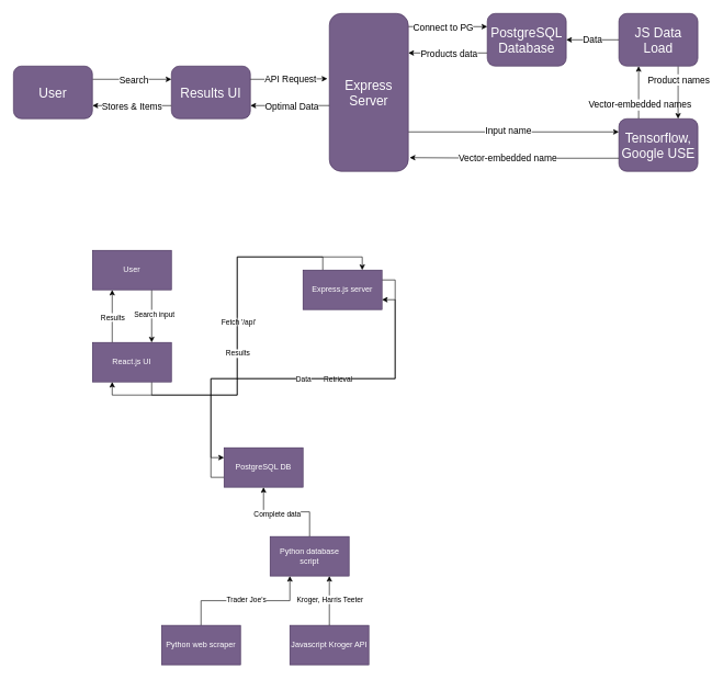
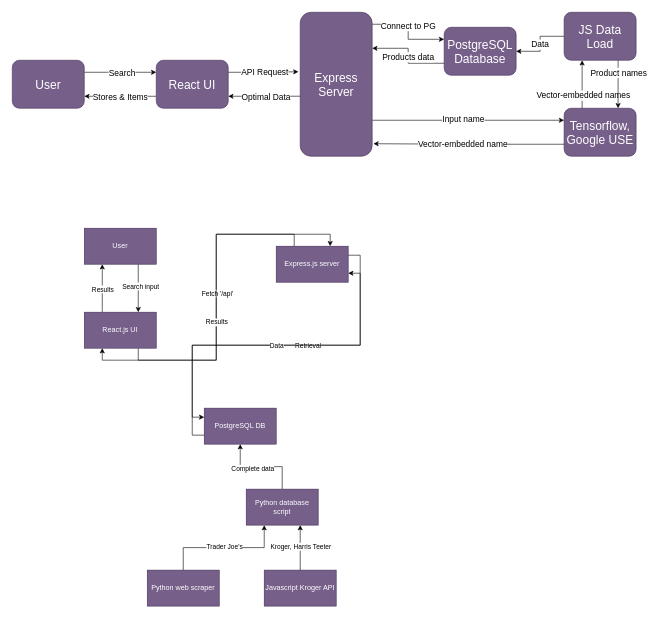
  <mxCell id="0" />
  <mxCell id="1" parent="0" />
  <mxCell id="2" style="edgeStyle=orthogonalEdgeStyle;rounded=0;orthogonalLoop=1;jettySize=auto;html=1;exitX=0.75;exitY=1;exitDx=0;exitDy=0;entryX=0.75;entryY=0;entryDx=0;entryDy=0;" edge="1" parent="1" source="4" target="9"><mxGeometry relative="1" as="geometry" /></mxCell>
  <mxCell id="3" value="Search input" style="edgeLabel;html=1;align=center;verticalAlign=middle;resizable=0;points=[];" vertex="1" connectable="0" parent="2"><mxGeometry x="-0.1" y="3" relative="1" as="geometry"><mxPoint as="offset" /></mxGeometry></mxCell>
  <mxCell id="4" value="User" style="whiteSpace=wrap;html=1;fillColor=#76608a;fontColor=#ffffff;strokeColor=#432D57;" vertex="1" parent="1"><mxGeometry x="140" y="380" width="120" height="60" as="geometry" /></mxCell>
  <mxCell id="5" style="edgeStyle=orthogonalEdgeStyle;rounded=0;orthogonalLoop=1;jettySize=auto;html=1;exitX=0.25;exitY=0;exitDx=0;exitDy=0;entryX=0.25;entryY=1;entryDx=0;entryDy=0;" edge="1" parent="1" source="9" target="4"><mxGeometry relative="1" as="geometry" /></mxCell>
  <mxCell id="6" value="Results" style="edgeLabel;html=1;align=center;verticalAlign=middle;resizable=0;points=[];" vertex="1" connectable="0" parent="5"><mxGeometry x="-0.025" relative="1" as="geometry"><mxPoint as="offset" /></mxGeometry></mxCell>
  <mxCell id="7" style="edgeStyle=orthogonalEdgeStyle;rounded=0;orthogonalLoop=1;jettySize=auto;html=1;exitX=0.75;exitY=1;exitDx=0;exitDy=0;entryX=0.75;entryY=0;entryDx=0;entryDy=0;" edge="1" parent="1" source="9" target="14"><mxGeometry relative="1" as="geometry" /></mxCell>
  <mxCell id="8" value="Fetch '/api'" style="edgeLabel;html=1;align=center;verticalAlign=middle;resizable=0;points=[];" vertex="1" connectable="0" parent="7"><mxGeometry x="-0.08" y="-1" relative="1" as="geometry"><mxPoint as="offset" /></mxGeometry></mxCell>
  <mxCell id="9" value="React.js UI" style="whiteSpace=wrap;html=1;fillColor=#76608a;fontColor=#ffffff;strokeColor=#432D57;" vertex="1" parent="1"><mxGeometry x="140" y="520" width="120" height="60" as="geometry" /></mxCell>
  <mxCell id="10" style="edgeStyle=orthogonalEdgeStyle;rounded=0;orthogonalLoop=1;jettySize=auto;html=1;exitX=0.25;exitY=0;exitDx=0;exitDy=0;entryX=0.25;entryY=1;entryDx=0;entryDy=0;" edge="1" parent="1" source="14" target="9"><mxGeometry relative="1" as="geometry" /></mxCell>
  <mxCell id="11" value="Results" style="edgeLabel;html=1;align=center;verticalAlign=middle;resizable=0;points=[];" vertex="1" connectable="0" parent="10"><mxGeometry x="0.04" relative="1" as="geometry"><mxPoint as="offset" /></mxGeometry></mxCell>
  <mxCell id="12" style="edgeStyle=orthogonalEdgeStyle;rounded=0;orthogonalLoop=1;jettySize=auto;html=1;exitX=1;exitY=0.25;exitDx=0;exitDy=0;entryX=0;entryY=0.25;entryDx=0;entryDy=0;" edge="1" parent="1" source="14" target="17"><mxGeometry relative="1" as="geometry" /></mxCell>
  <mxCell id="13" value="Retrieval" style="edgeLabel;html=1;align=center;verticalAlign=middle;resizable=0;points=[];" vertex="1" connectable="0" parent="12"><mxGeometry x="-0.125" y="1" relative="1" as="geometry"><mxPoint as="offset" /></mxGeometry></mxCell>
  <mxCell id="14" value="Express.js server" style="whiteSpace=wrap;html=1;fillColor=#76608a;fontColor=#ffffff;strokeColor=#432D57;" vertex="1" parent="1"><mxGeometry x="460" y="410" width="120" height="60" as="geometry" /></mxCell>
  <mxCell id="15" style="edgeStyle=orthogonalEdgeStyle;rounded=0;orthogonalLoop=1;jettySize=auto;html=1;exitX=0;exitY=0.75;exitDx=0;exitDy=0;entryX=1;entryY=0.75;entryDx=0;entryDy=0;" edge="1" parent="1" source="17" target="14"><mxGeometry relative="1" as="geometry" /></mxCell>
  <mxCell id="16" value="Data" style="edgeLabel;html=1;align=center;verticalAlign=middle;resizable=0;points=[];" vertex="1" connectable="0" parent="15"><mxGeometry x="0.05" relative="1" as="geometry"><mxPoint as="offset" /></mxGeometry></mxCell>
  <mxCell id="17" value="PostgreSQL DB" style="whiteSpace=wrap;html=1;fillColor=#76608a;fontColor=#ffffff;strokeColor=#432D57;" vertex="1" parent="1"><mxGeometry x="340" y="680" width="120" height="60" as="geometry" /></mxCell>
  <mxCell id="18" style="edgeStyle=orthogonalEdgeStyle;rounded=0;orthogonalLoop=1;jettySize=auto;html=1;exitX=0.5;exitY=0;exitDx=0;exitDy=0;entryX=0.25;entryY=1;entryDx=0;entryDy=0;" edge="1" parent="1" source="20" target="25"><mxGeometry relative="1" as="geometry" /></mxCell>
  <mxCell id="19" value="Trader Joe's" style="edgeLabel;html=1;align=center;verticalAlign=middle;resizable=0;points=[];" vertex="1" connectable="0" parent="18"><mxGeometry x="0.007" y="1" relative="1" as="geometry"><mxPoint as="offset" /></mxGeometry></mxCell>
  <mxCell id="20" value="Python web scraper" style="whiteSpace=wrap;html=1;fillColor=#76608a;fontColor=#ffffff;strokeColor=#432D57;" vertex="1" parent="1"><mxGeometry x="245" y="950" width="120" height="60" as="geometry" /></mxCell>
  <mxCell id="21" style="edgeStyle=orthogonalEdgeStyle;rounded=0;orthogonalLoop=1;jettySize=auto;html=1;exitX=0.5;exitY=1;exitDx=0;exitDy=0;" edge="1" parent="1" source="20" target="20"><mxGeometry relative="1" as="geometry" /></mxCell>
  <mxCell id="22" value="Javascript Kroger API" style="whiteSpace=wrap;html=1;fillColor=#76608a;fontColor=#ffffff;strokeColor=#432D57;" vertex="1" parent="1"><mxGeometry x="440" y="950" width="120" height="60" as="geometry" /></mxCell>
  <mxCell id="23" style="edgeStyle=orthogonalEdgeStyle;rounded=0;orthogonalLoop=1;jettySize=auto;html=1;exitX=0.5;exitY=0;exitDx=0;exitDy=0;entryX=0.5;entryY=1;entryDx=0;entryDy=0;" edge="1" parent="1" source="25" target="17"><mxGeometry relative="1" as="geometry" /></mxCell>
  <mxCell id="24" value="Complete data" style="edgeLabel;html=1;align=center;verticalAlign=middle;resizable=0;points=[];" vertex="1" connectable="0" parent="23"><mxGeometry x="0.2" y="3" relative="1" as="geometry"><mxPoint as="offset" /></mxGeometry></mxCell>
  <mxCell id="25" value="Python database script" style="whiteSpace=wrap;html=1;fillColor=#76608a;fontColor=#ffffff;strokeColor=#432D57;" vertex="1" parent="1"><mxGeometry x="410" y="815" width="120" height="60" as="geometry" /></mxCell>
  <mxCell id="26" style="edgeStyle=orthogonalEdgeStyle;rounded=0;orthogonalLoop=1;jettySize=auto;html=1;exitX=0.5;exitY=0;exitDx=0;exitDy=0;entryX=0.75;entryY=1;entryDx=0;entryDy=0;" edge="1" parent="1" source="22" target="25"><mxGeometry relative="1" as="geometry" /></mxCell>
  <mxCell id="27" value="Kroger, Harris Teeter" style="edgeLabel;html=1;align=center;verticalAlign=middle;resizable=0;points=[];" vertex="1" connectable="0" parent="26"><mxGeometry x="0.057" relative="1" as="geometry"><mxPoint as="offset" /></mxGeometry></mxCell>
  <mxCell id="28" style="edgeStyle=orthogonalEdgeStyle;rounded=0;orthogonalLoop=1;jettySize=auto;html=1;exitX=1;exitY=0.25;exitDx=0;exitDy=0;entryX=0;entryY=0.25;entryDx=0;entryDy=0;" edge="1" parent="1" source="32" target="35"><mxGeometry relative="1" as="geometry" /></mxCell>
  <mxCell id="29" value="&lt;font style=&quot;font-size: 14px;&quot;&gt;Search&lt;/font&gt;" style="edgeLabel;html=1;align=center;verticalAlign=middle;resizable=0;points=[];" vertex="1" connectable="0" parent="28"><mxGeometry x="0.033" relative="1" as="geometry"><mxPoint as="offset" /></mxGeometry></mxCell>
  <mxCell id="30" style="edgeStyle=orthogonalEdgeStyle;rounded=0;orthogonalLoop=1;jettySize=auto;html=1;entryX=0;entryY=0.25;entryDx=0;entryDy=0;exitX=1;exitY=0.083;exitDx=0;exitDy=0;exitPerimeter=0;" edge="1" parent="1" source="38" target="41"><mxGeometry relative="1" as="geometry"><mxPoint x="110" y="10" as="targetPoint" /><mxPoint x="624" y="40" as="sourcePoint" /></mxGeometry></mxCell>
  <mxCell id="31" value="&lt;font style=&quot;font-size: 14px;&quot;&gt;Connect to PG&lt;/font&gt;" style="edgeLabel;html=1;align=center;verticalAlign=middle;resizable=0;points=[];" vertex="1" connectable="0" parent="30"><mxGeometry x="-0.134" y="-1" relative="1" as="geometry"><mxPoint as="offset" /></mxGeometry></mxCell>
  <mxCell id="32" value="&lt;font style=&quot;font-size: 20px;&quot;&gt;User&lt;/font&gt;" style="whiteSpace=wrap;html=1;fillColor=#76608a;fontColor=#ffffff;strokeColor=#432D57;rounded=1;" vertex="1" parent="1"><mxGeometry x="20" y="100" width="120" height="80" as="geometry" /></mxCell>
  <mxCell id="33" style="edgeStyle=orthogonalEdgeStyle;rounded=0;orthogonalLoop=1;jettySize=auto;html=1;exitX=0;exitY=0.75;exitDx=0;exitDy=0;entryX=1;entryY=0.75;entryDx=0;entryDy=0;" edge="1" parent="1" source="35" target="32"><mxGeometry relative="1" as="geometry" /></mxCell>
  <mxCell id="34" value="&lt;font style=&quot;font-size: 14px;&quot;&gt;Stores &amp;amp; Items&lt;/font&gt;" style="edgeLabel;html=1;align=center;verticalAlign=middle;resizable=0;points=[];" vertex="1" connectable="0" parent="33"><mxGeometry x="0.017" relative="1" as="geometry"><mxPoint as="offset" /></mxGeometry></mxCell>
- <mxCell id="35" value="&lt;font style=&quot;font-size: 20px;&quot;&gt;Results UI&lt;/font&gt;" style="whiteSpace=wrap;html=1;fillColor=#76608a;fontColor=#ffffff;strokeColor=#432D57;rounded=1;" vertex="1" parent="1"><mxGeometry x="260" y="100" width="120" height="80" as="geometry" /></mxCell>
+ <mxCell id="35" value="&lt;font style=&quot;font-size: 20px;&quot;&gt;React UI&lt;/font&gt;" style="whiteSpace=wrap;html=1;fillColor=#76608a;fontColor=#ffffff;strokeColor=#432D57;rounded=1;" vertex="1" parent="1"><mxGeometry x="260" y="100" width="120" height="80" as="geometry" /></mxCell>
  <mxCell id="36" style="edgeStyle=orthogonalEdgeStyle;rounded=0;orthogonalLoop=1;jettySize=auto;html=1;exitX=1;exitY=0.75;exitDx=0;exitDy=0;entryX=0;entryY=0.25;entryDx=0;entryDy=0;" edge="1" parent="1" source="38" target="44"><mxGeometry relative="1" as="geometry" /></mxCell>
  <mxCell id="37" value="&lt;font style=&quot;font-size: 14px;&quot;&gt;Input name&lt;/font&gt;" style="edgeLabel;html=1;align=center;verticalAlign=middle;resizable=0;points=[];" vertex="1" connectable="0" parent="36"><mxGeometry x="-0.056" y="2" relative="1" as="geometry"><mxPoint as="offset" /></mxGeometry></mxCell>
  <mxCell id="38" value="&lt;font style=&quot;font-size: 20px;&quot;&gt;Express Server&lt;/font&gt;" style="whiteSpace=wrap;html=1;fillColor=#76608a;fontColor=#ffffff;strokeColor=#432D57;rounded=1;" vertex="1" parent="1"><mxGeometry x="500" y="20" width="120" height="240" as="geometry" /></mxCell>
  <mxCell id="39" style="edgeStyle=orthogonalEdgeStyle;rounded=0;orthogonalLoop=1;jettySize=auto;html=1;exitX=0;exitY=0.75;exitDx=0;exitDy=0;entryX=1;entryY=0.25;entryDx=0;entryDy=0;" edge="1" parent="1" source="41" target="38"><mxGeometry relative="1" as="geometry" /></mxCell>
  <mxCell id="40" value="&lt;span style=&quot;font-size: 14px;&quot;&gt;Products data&lt;/span&gt;" style="edgeLabel;html=1;align=center;verticalAlign=middle;resizable=0;points=[];" vertex="1" connectable="0" parent="39"><mxGeometry x="-0.017" y="1" relative="1" as="geometry"><mxPoint as="offset" /></mxGeometry></mxCell>
- <mxCell id="41" value="&lt;font style=&quot;font-size: 20px;&quot;&gt;PostgreSQL Database&lt;/font&gt;" style="whiteSpace=wrap;html=1;fillColor=#76608a;fontColor=#ffffff;strokeColor=#432D57;rounded=1;" vertex="1" parent="1"><mxGeometry x="740" y="20" width="120" height="80" as="geometry" /></mxCell>
+ <mxCell id="41" value="&lt;font style=&quot;font-size: 20px;&quot;&gt;PostgreSQL Database&lt;/font&gt;" style="whiteSpace=wrap;html=1;fillColor=#76608a;fontColor=#ffffff;strokeColor=#432D57;rounded=1;" vertex="1" parent="1"><mxGeometry x="740" y="45" width="120" height="80" as="geometry" /></mxCell>
  <mxCell id="42" style="edgeStyle=orthogonalEdgeStyle;rounded=0;orthogonalLoop=1;jettySize=auto;html=1;exitX=0.25;exitY=0;exitDx=0;exitDy=0;entryX=0.25;entryY=1;entryDx=0;entryDy=0;" edge="1" parent="1" source="44" target="51"><mxGeometry relative="1" as="geometry" /></mxCell>
  <mxCell id="43" value="&lt;font style=&quot;font-size: 14px;&quot;&gt;Vector-embedded names&lt;/font&gt;" style="edgeLabel;html=1;align=center;verticalAlign=middle;resizable=0;points=[];" vertex="1" connectable="0" parent="42"><mxGeometry x="-0.45" y="-1" relative="1" as="geometry"><mxPoint as="offset" /></mxGeometry></mxCell>
  <mxCell id="44" value="&lt;span style=&quot;font-size: 20px;&quot;&gt;Tensorflow, Google USE&lt;/span&gt;" style="whiteSpace=wrap;html=1;fillColor=#76608a;fontColor=#ffffff;strokeColor=#432D57;rounded=1;" vertex="1" parent="1"><mxGeometry x="940" y="180" width="120" height="80" as="geometry" /></mxCell>
  <mxCell id="45" style="edgeStyle=orthogonalEdgeStyle;rounded=0;orthogonalLoop=1;jettySize=auto;html=1;exitX=1;exitY=0.25;exitDx=0;exitDy=0;entryX=-0.025;entryY=0.413;entryDx=0;entryDy=0;entryPerimeter=0;" edge="1" parent="1" source="35" target="38"><mxGeometry relative="1" as="geometry" /></mxCell>
  <mxCell id="46" value="&lt;font style=&quot;font-size: 14px;&quot;&gt;API Request&lt;/font&gt;" style="edgeLabel;html=1;align=center;verticalAlign=middle;resizable=0;points=[];" vertex="1" connectable="0" parent="45"><mxGeometry x="0.033" relative="1" as="geometry"><mxPoint as="offset" /></mxGeometry></mxCell>
  <mxCell id="47" style="edgeStyle=orthogonalEdgeStyle;rounded=0;orthogonalLoop=1;jettySize=auto;html=1;exitX=0.75;exitY=1;exitDx=0;exitDy=0;entryX=0.75;entryY=0;entryDx=0;entryDy=0;" edge="1" parent="1" source="51" target="44"><mxGeometry relative="1" as="geometry" /></mxCell>
  <mxCell id="48" value="&lt;font style=&quot;font-size: 14px;&quot;&gt;Product names&lt;/font&gt;" style="edgeLabel;html=1;align=center;verticalAlign=middle;resizable=0;points=[];" vertex="1" connectable="0" parent="47"><mxGeometry relative="1" as="geometry"><mxPoint y="-20" as="offset" /></mxGeometry></mxCell>
  <mxCell id="49" style="edgeStyle=orthogonalEdgeStyle;rounded=0;orthogonalLoop=1;jettySize=auto;html=1;exitX=0;exitY=0.5;exitDx=0;exitDy=0;entryX=1;entryY=0.5;entryDx=0;entryDy=0;" edge="1" parent="1" source="51" target="41"><mxGeometry relative="1" as="geometry" /></mxCell>
  <mxCell id="50" value="&lt;font style=&quot;font-size: 14px;&quot;&gt;Data&lt;/font&gt;" style="edgeLabel;html=1;align=center;verticalAlign=middle;resizable=0;points=[];" vertex="1" connectable="0" parent="49"><mxGeometry x="0.017" y="-1" relative="1" as="geometry"><mxPoint as="offset" /></mxGeometry></mxCell>
  <mxCell id="51" value="&lt;span style=&quot;font-size: 20px;&quot;&gt;JS Data Load&lt;/span&gt;" style="whiteSpace=wrap;html=1;fillColor=#76608a;fontColor=#ffffff;strokeColor=#432D57;rounded=1;" vertex="1" parent="1"><mxGeometry x="940" y="20" width="120" height="80" as="geometry" /></mxCell>
  <mxCell id="52" style="edgeStyle=orthogonalEdgeStyle;rounded=0;orthogonalLoop=1;jettySize=auto;html=1;exitX=0;exitY=0.75;exitDx=0;exitDy=0;entryX=1.017;entryY=0.913;entryDx=0;entryDy=0;entryPerimeter=0;" edge="1" parent="1" source="44" target="38"><mxGeometry relative="1" as="geometry" /></mxCell>
  <mxCell id="53" value="&lt;span style=&quot;font-size: 14px;&quot;&gt;Vector-embedded name&lt;/span&gt;" style="edgeLabel;html=1;align=center;verticalAlign=middle;resizable=0;points=[];" vertex="1" connectable="0" parent="52"><mxGeometry x="0.066" relative="1" as="geometry"><mxPoint as="offset" /></mxGeometry></mxCell>
  <mxCell id="54" style="edgeStyle=orthogonalEdgeStyle;rounded=0;orthogonalLoop=1;jettySize=auto;html=1;exitX=0;exitY=0.583;exitDx=0;exitDy=0;exitPerimeter=0;entryX=1;entryY=0.75;entryDx=0;entryDy=0;" edge="1" parent="1" source="38" target="35"><mxGeometry relative="1" as="geometry"><mxPoint x="501" y="160" as="sourcePoint" /><mxPoint x="440" y="210" as="targetPoint" /></mxGeometry></mxCell>
  <mxCell id="55" value="&lt;span style=&quot;font-size: 14px;&quot;&gt;Optimal Data&lt;/span&gt;" style="edgeLabel;html=1;align=center;verticalAlign=middle;resizable=0;points=[];" vertex="1" connectable="0" parent="54"><mxGeometry x="-0.045" y="1" relative="1" as="geometry"><mxPoint as="offset" /></mxGeometry></mxCell>
